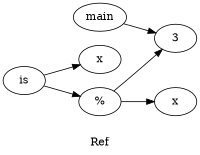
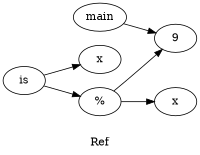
  digraph {
    label=Ref
    rankdir=LR
    n1 [label=main]
-   n2 [label=3]
+   n2 [label=9]
    n3 [label=is]
    n4 [label=x]
    n5 [label="%"]
    n6 [label=x]
    n1 -> n2
    n3 -> n4
    n3 -> n5
    n5 -> n2
    n5 -> n6
  }
